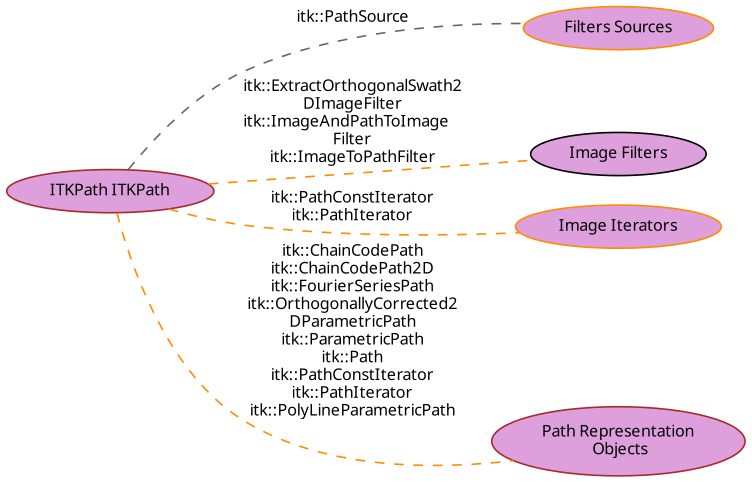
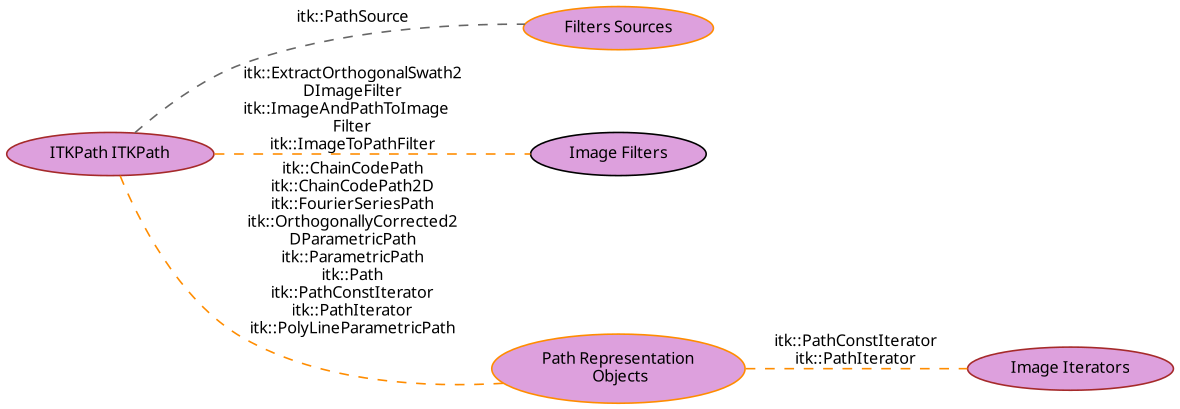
  digraph {
    fontname="Noto Sans"
    rankdir=LR
    node [color=darkorange fillcolor=plum fontname="Noto Sans" fontsize=10 shape=ellipse style=filled]
    edge [color=darkorange dir=none fontname="Noto Sans" fontsize=10 labelfontname=Helvetica labelfontsize=10 shape=plaintext style=dashed]
    n1 [height=0.2 label="Filters Sources" width=0.4]
    n2 [color=brown fontcolor=black height=0.2 label="ITKPath ITKPath" width=0.4]
    n3 [color=black height=0.2 label="Image Filters" width=0.4]
-   n4 [height=0.2 label="Image Iterators" width=0.4]
-   n5 [color=brown height=0.2 label="Path Representation\l Objects" width=0.4]
+   n4 [color=brown height=0.2 label="Image Iterators" width=0.4]
+   n5 [height=0.2 label="Path Representation\l Objects" width=0.4]
    n2 -> n1 [color=gray40 label="itk::PathSource"]
    n2 -> n3 [label="itk::ExtractOrthogonalSwath2\lDImageFilter\nitk::ImageAndPathToImage\lFilter\nitk::ImageToPathFilter"]
-   n2 -> n4 [label="itk::PathConstIterator\nitk::PathIterator"]
+   n5 -> n4 [label="itk::PathConstIterator\nitk::PathIterator"]
    n2 -> n5 [label="itk::ChainCodePath\nitk::ChainCodePath2D\nitk::FourierSeriesPath\nitk::OrthogonallyCorrected2\lDParametricPath\nitk::ParametricPath\nitk::Path\nitk::PathConstIterator\nitk::PathIterator\nitk::PolyLineParametricPath"]
  }
